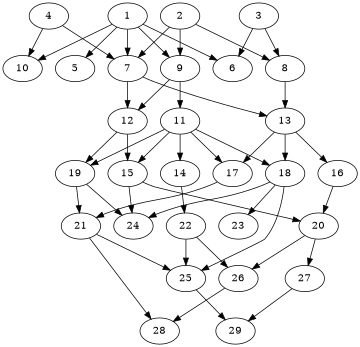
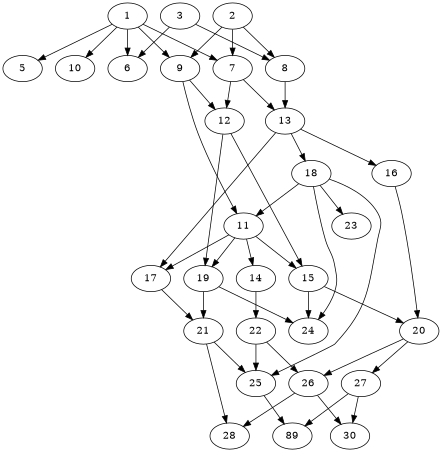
  digraph {
    node [alpha=0.14 compute_size=1073741824000 result_size=1024]
    1 [alpha=0.17 compute_size=2987569152 ram=47193680 result_size=29696 trans_size=538770]
    5 [alpha=0.15 compute_size=8589934592 ram=49842128 result_size=0 trans_size=511245]
    6 [alpha=0.20 compute_size=1037189120 ram=2881280 result_size=0 trans_size=809801]
    7 [alpha=0.17 compute_size=22729850880 ram=11523584 result_size=70656 trans_size=410288]
    9 [alpha=0.02 compute_size=9926240256 ram=17940368 result_size=54272 trans_size=193636]
    10 [alpha=0.02 compute_size=2087583744 ram=2730800 result_size=74752 trans_size=202715]
    12 [alpha=0.06 compute_size=34290483200 ram=52424048 trans_size=687073]
    13 [alpha=0.01 compute_size=491892526572 ram=30320912 result_size=54272 trans_size=530043]
    11 [alpha=0.19 compute_size=18060449792 ram=27653456 result_size=9216 trans_size=691357]
    15 [alpha=0.07 ram=25234688 trans_size=860440]
    19 [alpha=0.18 compute_size=368293445632 ram=5634272 result_size=9216 trans_size=91304]
    17 [alpha=0.09 compute_size=4743972864 ram=21868688 result_size=29696 trans_size=159461]
    18 [alpha=0.09 compute_size=28991029248 ram=20176976 result_size=29696 trans_size=959415]
    16 [alpha=0.15 compute_size=368293445632 ram=51658976 result_size=9216 trans_size=444367]
    14 [alpha=0.03 compute_size=8589934592 ram=9060464 result_size=70656 trans_size=524768]
    2 [compute_size=90585956352 ram=26269040 result_size=74752 trans_size=485990]
    8 [alpha=0.05 compute_size=46769971200 ram=50741840 trans_size=648423]
    3 [ram=20189648 trans_size=62500]
-   4 [alpha=0.05 compute_size=858930282496 ram=40558304 result_size=91136 trans_size=957050]
    20 [alpha=0.02 compute_size=228069061705 ram=2760896 result_size=9216 trans_size=905580]
    24 [compute_size=28991029248 ram=16923440 result_size=0 trans_size=123656]
    21 [compute_size=20891379712 ram=45682544 result_size=9216 trans_size=984766]
    23 [alpha=0.17 compute_size=99515440010 ram=20810576 trans_size=578220]
    25 [alpha=0.03 compute_size=925827072 ram=22668608 result_size=70656 trans_size=778696]
    22 [alpha=0.12 compute_size=58639286915 ram=21262016 trans_size=996659]
    26 [compute_size=68719476736 ram=14587040 result_size=74752 trans_size=928086]
    27 [alpha=0.03 ram=29969264 trans_size=469206]
    28 [alpha=0.10 compute_size=32389677056 ram=6397760 result_size=0 trans_size=850913]
-   29 [alpha=0.18 compute_size=1955037184 ram=16684256 result_size=0 trans_size=62372]
+   30 [alpha=0.08 compute_size=46699905024 ram=4302128 result_size=0 trans_size=901744]
+   29 [alpha=0.18 compute_size=1955037184 ram=16684256 result_size=0 trans_size=62372 label=89]
    1 -> 5
    1 -> 6
    1 -> 7
    1 -> 9
    1 -> 10
    7 -> 12
    7 -> 13
    9 -> 12
    9 -> 11
    12 -> 15
    12 -> 19
    13 -> 17
    13 -> 18
    13 -> 16
    11 -> 15
    11 -> 19
    11 -> 17
-   11 -> 18
+   18 -> 11
    11 -> 14
    15 -> 20
    15 -> 24
    19 -> 24
    19 -> 21
    17 -> 21
    18 -> 24
    18 -> 23
    18 -> 25
    16 -> 20
    14 -> 22
    2 -> 7
    2 -> 9
    2 -> 8
    8 -> 13
    3 -> 6
    3 -> 8
-   4 -> 7
-   4 -> 10
    20 -> 26
    20 -> 27
    21 -> 25
    21 -> 28
    25 -> 29
    22 -> 25
    22 -> 26
    26 -> 28
+   26 -> 30
+   27 -> 30
    27 -> 29
  }
